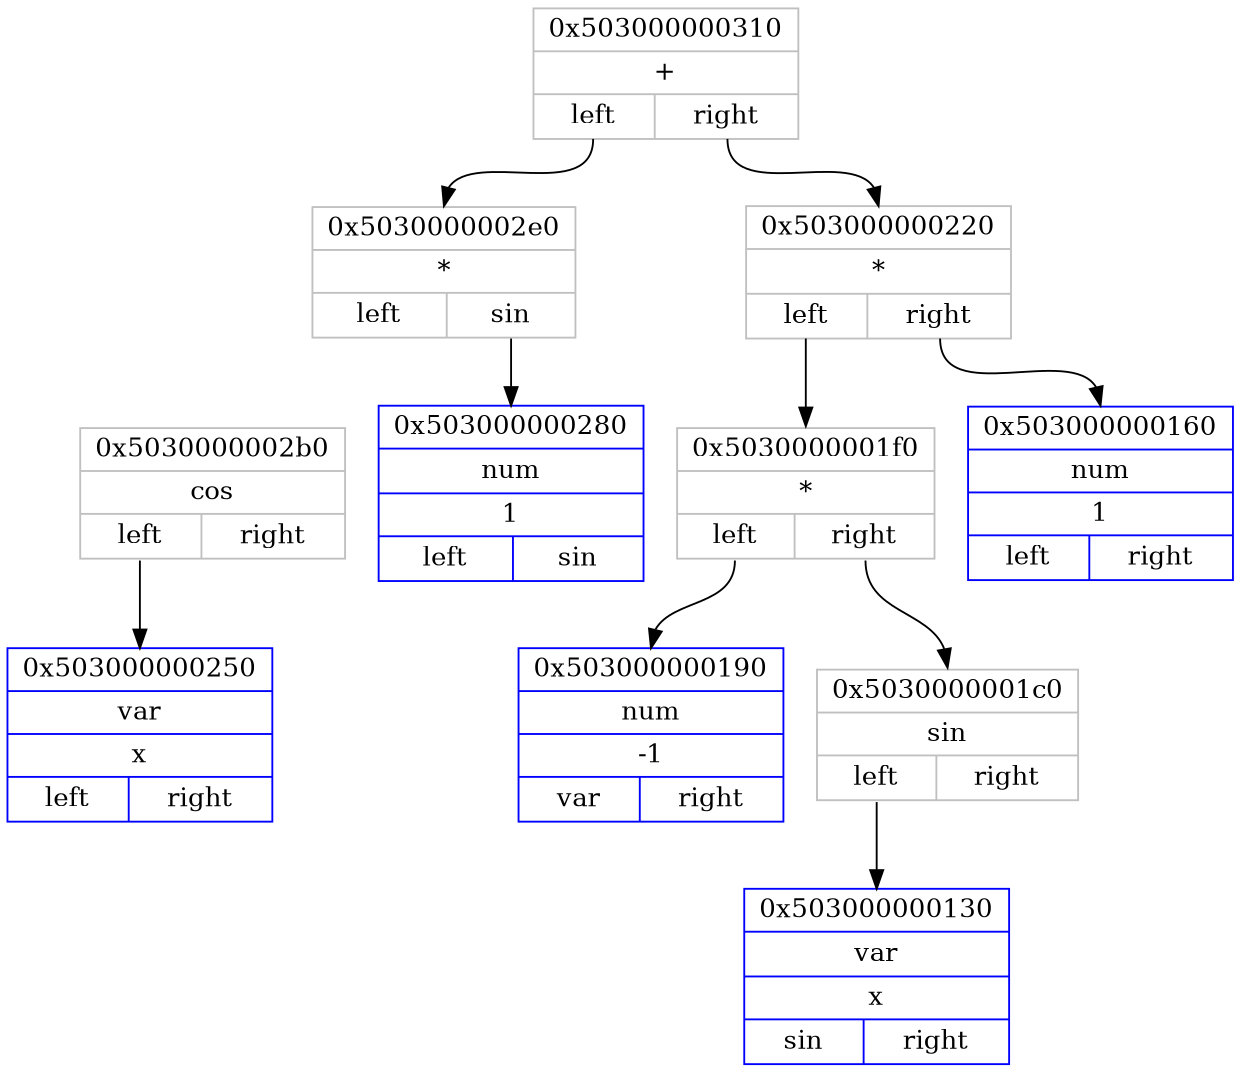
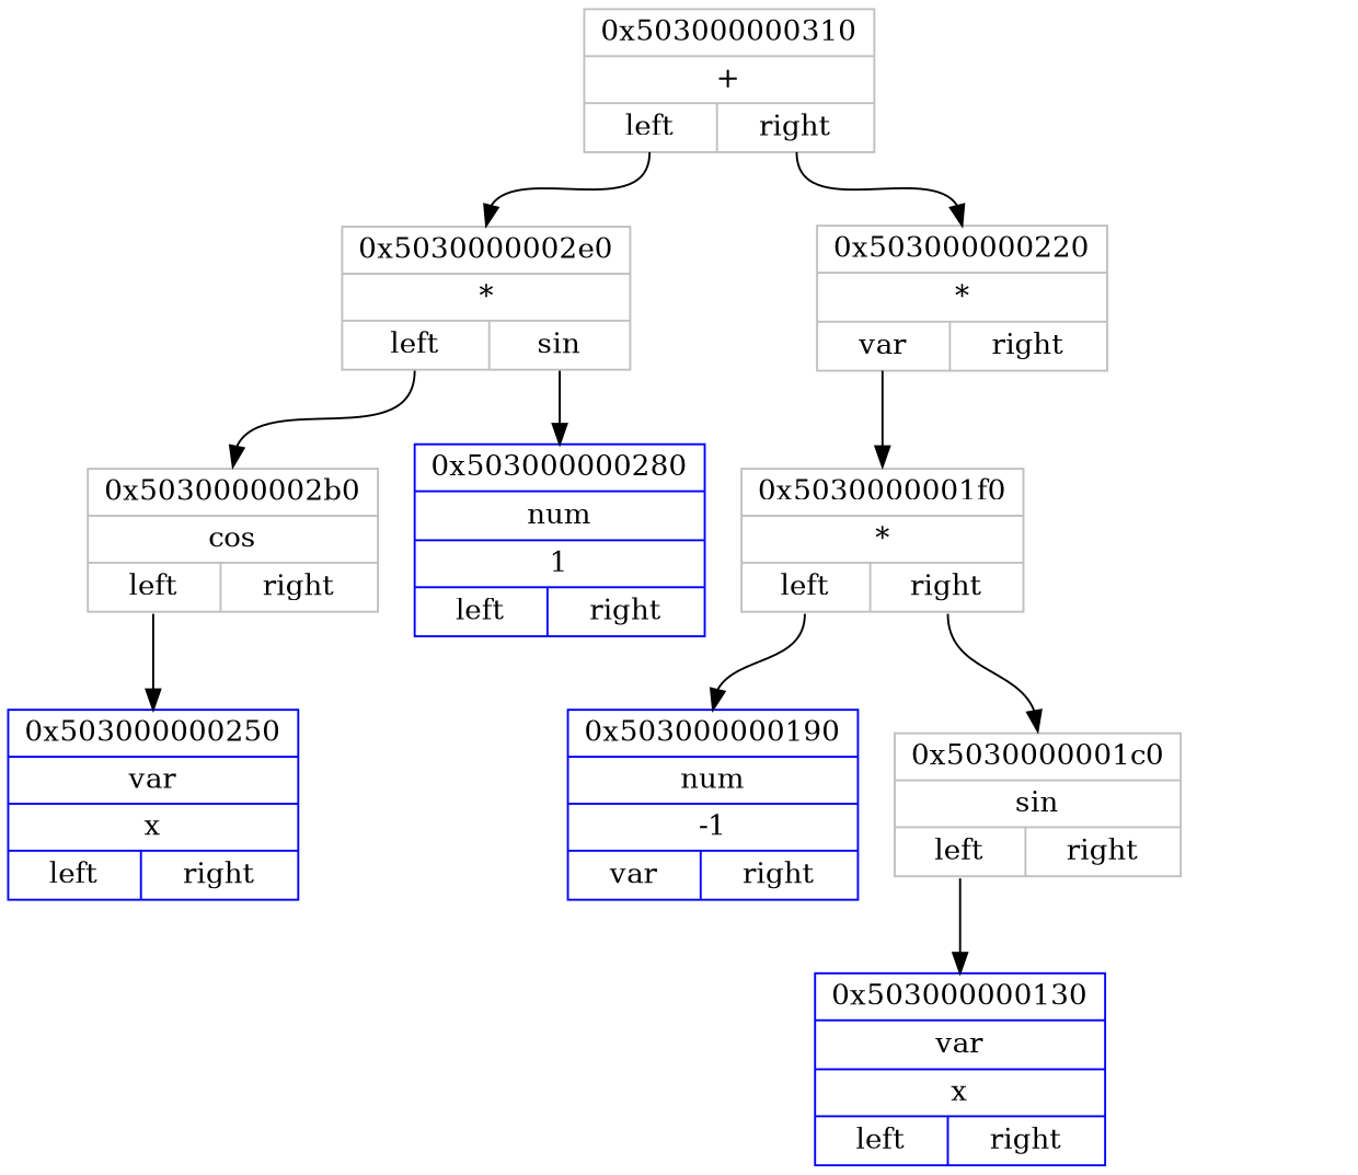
  digraph {
    rankdir=HR
    node [color=grey rank=4 shape=record]
    edge [color=black headport=n]
    n1 [label="{ 0x503000000310 | + |         {<n0x503000000310_l> left | <n0x503000000310_r> right}} " rank=1]
    n2 [label="{ 0x5030000002e0 | * |         {<n0x5030000002e0_l> left | <n0x5030000002e0_r> sin}} " rank=2]
-   n3 [label="{ 0x503000000220 | * |         {<n0x503000000220_l> left | <n0x503000000220_r> right}} " rank=3]
+   n3 [label="{ 0x503000000220 | * |         {<n0x503000000220_l> var | <n0x503000000220_r> right}} " rank=3]
    n4 [label="{ 0x5030000002b0 | cos |         {<n0x5030000002b0_l> left | <n0x5030000002b0_r> right}} " rank=3]
-   n5 [color=blue label="{ 0x503000000280 | num | 1 |         {<n0x503000000280_l> left | <n0x503000000280_r> sin}} "]
+   n5 [color=blue label="{ 0x503000000280 | num | 1 |         {<n0x503000000280_l> left | <n0x503000000280_r> right}} "]
    n6 [label="{ 0x5030000001f0 | * |         {<n0x5030000001f0_l> left | <n0x5030000001f0_r> right}} "]
-   n7 [color=blue label="{ 0x503000000160 | num | 1 |         {<n0x503000000160_l> left | <n0x503000000160_r> right}} " rank=5]
    n8 [color=blue label="{ 0x503000000250 | var | x |         {<n0x503000000250_l> left | <n0x503000000250_r> right}} "]
    n9 [color=blue label="{ 0x503000000190 | num | -1 |         {<n0x503000000190_l> var | <n0x503000000190_r> right}} " rank=5]
    n10 [label="{ 0x5030000001c0 | sin |         {<n0x5030000001c0_l> left | <n0x5030000001c0_r> right}} " rank=6]
-   n11 [color=blue label="{ 0x503000000130 | var | x |         {<n0x503000000130_l> sin | <n0x503000000130_r> right}} " rank=7]
+   n11 [color=blue label="{ 0x503000000130 | var | x |         {<n0x503000000130_l> left | <n0x503000000130_r> right}} " rank=7]
    n1 -> n2 [tailport="n0x503000000310_l:s"]
    n1 -> n3 [tailport="n0x503000000310_r:s"]
+   n2 -> n4 [tailport="n0x5030000002e0_l:s"]
    n2 -> n5 [tailport="n0x5030000002e0_r:s"]
    n3 -> n6 [tailport="n0x503000000220_l:s"]
-   n3 -> n7 [tailport="n0x503000000220_r:s"]
    n4 -> n8 [tailport="n0x5030000002b0_l:s"]
    n6 -> n9 [tailport="n0x5030000001f0_l:s"]
    n6 -> n10 [tailport="n0x5030000001f0_r:s"]
    n10 -> n11 [tailport="n0x5030000001c0_l:s"]
  }
